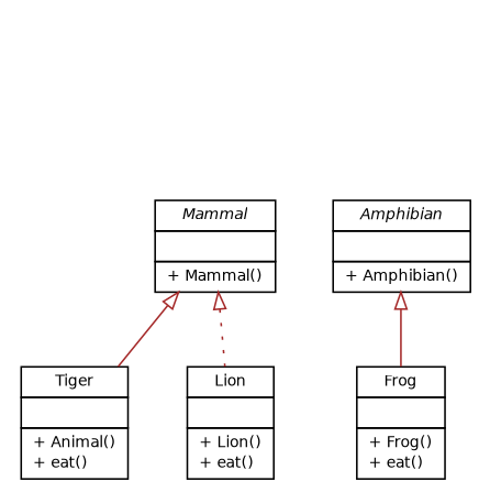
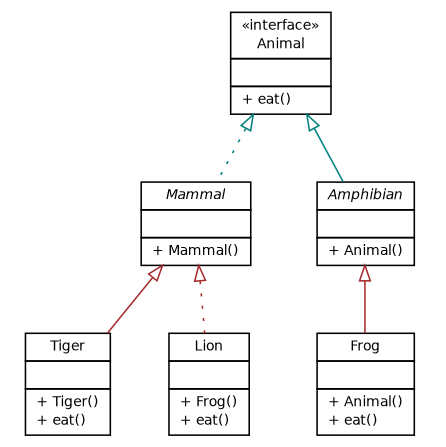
  digraph {
    nodesep=0.25
    ranksep=0.5
    node [fontcolor=black fontname=Helvetica fontsize=9.0 shape=plaintext]
    edge [arrowtail=empty color=brown dir=back fontname=Helvetica fontsize=10 headport=p labelfontname=Helvetica labelfontsize=10 style=solid tailport=p]
+   n1 [label=<<table title="com.lab49.siteDemo.model.Animal" border="0" cellborder="1" cellspacing="0" cellpadding="2" port="p" href="./Animal.html"> 		<tr><td><table border="0" cellspacing="0" cellpadding="1"> <tr><td align="center" balign="center"> &#171;interface&#187; </td></tr> <tr><td align="center" balign="center"> Animal </td></tr> 		</table></td></tr> 		<tr><td><table border="0" cellspacing="0" cellpadding="1"> <tr><td align="left" balign="left">  </td></tr> 		</table></td></tr> 		<tr><td><table border="0" cellspacing="0" cellpadding="1"> <tr><td align="left" balign="left"> + eat() </td></tr> 		</table></td></tr> 		</table>>]
    n2 [label=<<table title="com.lab49.siteDemo.model.Mammal" border="0" cellborder="1" cellspacing="0" cellpadding="2" port="p" href="./Mammal.html"> 		<tr><td><table border="0" cellspacing="0" cellpadding="1"> <tr><td align="center" balign="center"><font face="Helvetica-Oblique"> Mammal </font></td></tr> 		</table></td></tr> 		<tr><td><table border="0" cellspacing="0" cellpadding="1"> <tr><td align="left" balign="left">  </td></tr> 		</table></td></tr> 		<tr><td><table border="0" cellspacing="0" cellpadding="1"> <tr><td align="left" balign="left"> + Mammal() </td></tr> 		</table></td></tr> 		</table>>]
-   n3 [label=<<table title="com.lab49.siteDemo.model.Amphibian" border="0" cellborder="1" cellspacing="0" cellpadding="2" port="p" href="./Amphibian.html"> 		<tr><td><table border="0" cellspacing="0" cellpadding="1"> <tr><td align="center" balign="center"><font face="Helvetica-Oblique"> Amphibian </font></td></tr> 		</table></td></tr> 		<tr><td><table border="0" cellspacing="0" cellpadding="1"> <tr><td align="left" balign="left">  </td></tr> 		</table></td></tr> 		<tr><td><table border="0" cellspacing="0" cellpadding="1"> <tr><td align="left" balign="left"> + Amphibian() </td></tr> 		</table></td></tr> 		</table>>]
-   n4 [label=<<table title="com.lab49.siteDemo.model.Tiger" border="0" cellborder="1" cellspacing="0" cellpadding="2" port="p" href="./Tiger.html"> 		<tr><td><table border="0" cellspacing="0" cellpadding="1"> <tr><td align="center" balign="center"> Tiger </td></tr> 		</table></td></tr> 		<tr><td><table border="0" cellspacing="0" cellpadding="1"> <tr><td align="left" balign="left">  </td></tr> 		</table></td></tr> 		<tr><td><table border="0" cellspacing="0" cellpadding="1"> <tr><td align="left" balign="left"> + Animal() </td></tr> <tr><td align="left" balign="left"> + eat() </td></tr> 		</table></td></tr> 		</table>>]
-   n5 [label=<<table title="com.lab49.siteDemo.model.Lion" border="0" cellborder="1" cellspacing="0" cellpadding="2" port="p" href="./Lion.html"> 		<tr><td><table border="0" cellspacing="0" cellpadding="1"> <tr><td align="center" balign="center"> Lion </td></tr> 		</table></td></tr> 		<tr><td><table border="0" cellspacing="0" cellpadding="1"> <tr><td align="left" balign="left">  </td></tr> 		</table></td></tr> 		<tr><td><table border="0" cellspacing="0" cellpadding="1"> <tr><td align="left" balign="left"> + Lion() </td></tr> <tr><td align="left" balign="left"> + eat() </td></tr> 		</table></td></tr> 		</table>>]
-   n6 [label=<<table title="com.lab49.siteDemo.model.Frog" border="0" cellborder="1" cellspacing="0" cellpadding="2" port="p" href="./Frog.html"> 		<tr><td><table border="0" cellspacing="0" cellpadding="1"> <tr><td align="center" balign="center"> Frog </td></tr> 		</table></td></tr> 		<tr><td><table border="0" cellspacing="0" cellpadding="1"> <tr><td align="left" balign="left">  </td></tr> 		</table></td></tr> 		<tr><td><table border="0" cellspacing="0" cellpadding="1"> <tr><td align="left" balign="left"> + Frog() </td></tr> <tr><td align="left" balign="left"> + eat() </td></tr> 		</table></td></tr> 		</table>>]
+   n3 [label=<<table title="com.lab49.siteDemo.model.Amphibian" border="0" cellborder="1" cellspacing="0" cellpadding="2" port="p" href="./Amphibian.html"> 		<tr><td><table border="0" cellspacing="0" cellpadding="1"> <tr><td align="center" balign="center"><font face="Helvetica-Oblique"> Amphibian </font></td></tr> 		</table></td></tr> 		<tr><td><table border="0" cellspacing="0" cellpadding="1"> <tr><td align="left" balign="left">  </td></tr> 		</table></td></tr> 		<tr><td><table border="0" cellspacing="0" cellpadding="1"> <tr><td align="left" balign="left"> + Animal() </td></tr> 		</table></td></tr> 		</table>>]
+   n4 [label=<<table title="com.lab49.siteDemo.model.Tiger" border="0" cellborder="1" cellspacing="0" cellpadding="2" port="p" href="./Tiger.html"> 		<tr><td><table border="0" cellspacing="0" cellpadding="1"> <tr><td align="center" balign="center"> Tiger </td></tr> 		</table></td></tr> 		<tr><td><table border="0" cellspacing="0" cellpadding="1"> <tr><td align="left" balign="left">  </td></tr> 		</table></td></tr> 		<tr><td><table border="0" cellspacing="0" cellpadding="1"> <tr><td align="left" balign="left"> + Tiger() </td></tr> <tr><td align="left" balign="left"> + eat() </td></tr> 		</table></td></tr> 		</table>>]
+   n5 [label=<<table title="com.lab49.siteDemo.model.Lion" border="0" cellborder="1" cellspacing="0" cellpadding="2" port="p" href="./Lion.html"> 		<tr><td><table border="0" cellspacing="0" cellpadding="1"> <tr><td align="center" balign="center"> Lion </td></tr> 		</table></td></tr> 		<tr><td><table border="0" cellspacing="0" cellpadding="1"> <tr><td align="left" balign="left">  </td></tr> 		</table></td></tr> 		<tr><td><table border="0" cellspacing="0" cellpadding="1"> <tr><td align="left" balign="left"> + Frog() </td></tr> <tr><td align="left" balign="left"> + eat() </td></tr> 		</table></td></tr> 		</table>>]
+   n6 [label=<<table title="com.lab49.siteDemo.model.Frog" border="0" cellborder="1" cellspacing="0" cellpadding="2" port="p" href="./Frog.html"> 		<tr><td><table border="0" cellspacing="0" cellpadding="1"> <tr><td align="center" balign="center"> Frog </td></tr> 		</table></td></tr> 		<tr><td><table border="0" cellspacing="0" cellpadding="1"> <tr><td align="left" balign="left">  </td></tr> 		</table></td></tr> 		<tr><td><table border="0" cellspacing="0" cellpadding="1"> <tr><td align="left" balign="left"> + Animal() </td></tr> <tr><td align="left" balign="left"> + eat() </td></tr> 		</table></td></tr> 		</table>>]
+   n1 -> n2 [color=teal style=dotted]
+   n1 -> n3 [color=teal]
    n2 -> n4
    n2 -> n5 [style=dotted]
    n3 -> n6
  }
